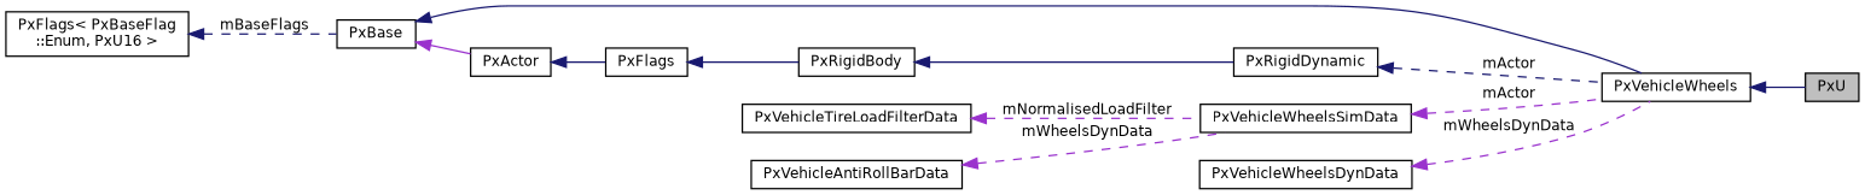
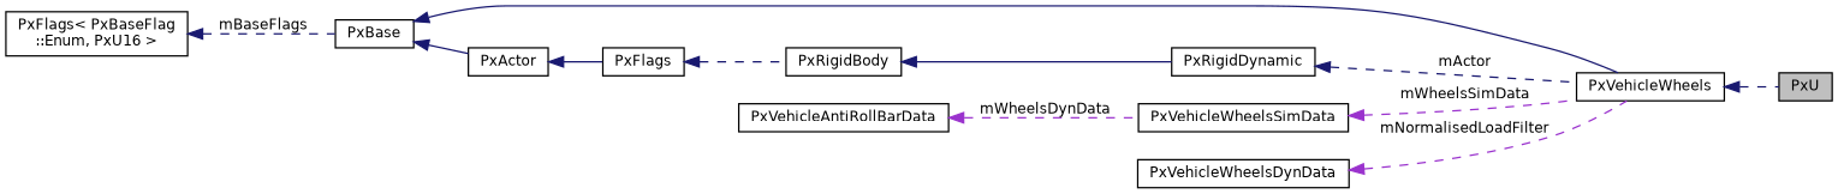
  digraph {
    rankdir=LR
    node [color=black fillcolor=white fontname=Helvetica fontsize=10 shape=record style=filled]
    edge [color=midnightblue dir=back fontname=Helvetica fontsize=10 labelfontname=Helvetica labelfontsize=10 style=solid]
    n1 [fillcolor=grey75 fontcolor=black height=0.2 label=PxU width=0.4]
    n2 [height=0.2 label=PxVehicleWheels width=0.4]
    n3 [height=0.2 label=PxBase width=0.4]
    n4 [height=0.2 label=PxActor width=0.4]
    n5 [height=0.2 label=PxFlags width=0.4]
    n6 [height=0.2 label="PxFlags\< PxBaseFlag\l::Enum, PxU16 \>" width=0.4]
    n7 [height=0.2 label=PxVehicleWheelsSimData width=0.4]
-   n8 [height=0.2 label=PxVehicleTireLoadFilterData width=0.4]
    n9 [height=0.2 label=PxVehicleAntiRollBarData width=0.4]
    n10 [height=0.2 label=PxRigidDynamic width=0.4]
    n11 [height=0.2 label=PxRigidBody width=0.4]
    n12 [height=0.2 label=PxVehicleWheelsDynData width=0.4]
-   n2 -> n1
+   n2 -> n1 [style=dashed]
    n3 -> n2
-   n3 -> n4 [color=darkorchid3]
+   n3 -> n4
    n4 -> n5
-   n5 -> n11
+   n5 -> n11 [style=dashed]
    n6 -> n3 [label=" mBaseFlags" style=dashed]
-   n7 -> n2 [color=darkorchid3 label=" mActor" style=dashed]
-   n8 -> n7 [color=darkorchid3 label=" mNormalisedLoadFilter" style=dashed]
+   n7 -> n2 [color=darkorchid3 label=" mWheelsSimData" style=dashed]
    n9 -> n7 [color=darkorchid3 label=" mWheelsDynData" style=dashed]
    n10 -> n2 [label=" mActor" style=dashed]
    n11 -> n10
-   n12 -> n2 [color=darkorchid3 label=" mWheelsDynData" style=dashed]
+   n12 -> n2 [color=darkorchid3 label=" mNormalisedLoadFilter" style=dashed]
  }
